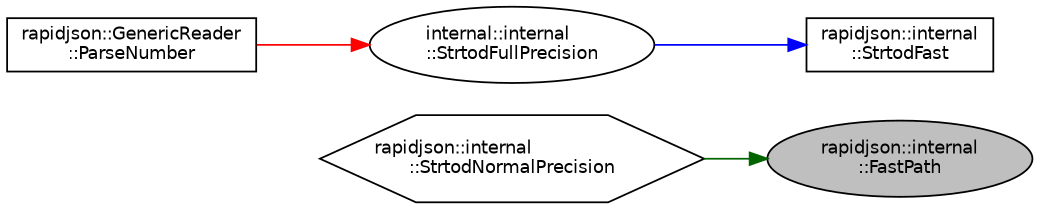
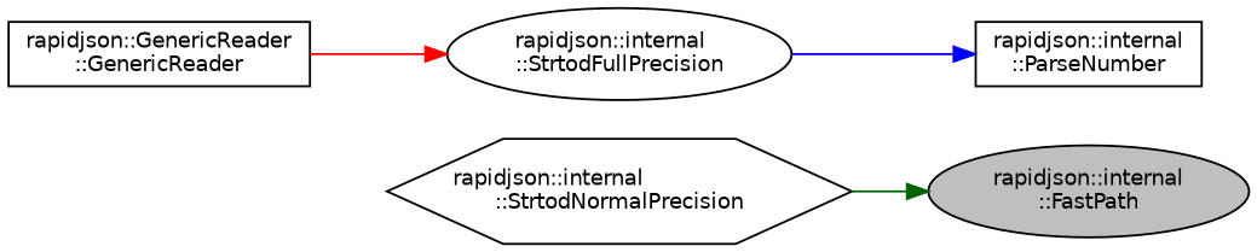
  digraph {
    rankdir=RL
    node [color=black fillcolor=white fontname=Helvetica fontsize=10 shape=ellipse style=filled]
    edge [dir=back fontname=Helvetica fontsize=10 labelfontname=Helvetica labelfontsize=10 style=solid]
    n1 [fillcolor=grey75 fontcolor=black height=0.2 label="rapidjson::internal\l::FastPath" width=0.4]
    n2 [height=0.2 label="rapidjson::internal\l::StrtodNormalPrecision" shape=hexagon width=0.4]
-   n3 [height=0.2 label="rapidjson::internal\l::StrtodFast" shape=box width=0.4]
-   n4 [height=0.2 label="internal::internal\l::StrtodFullPrecision" width=0.4]
-   n5 [height=0.2 label="rapidjson::GenericReader\l::ParseNumber" shape=box width=0.4]
+   n3 [height=0.2 label="rapidjson::internal\l::ParseNumber" shape=box width=0.4]
+   n4 [height=0.2 label="rapidjson::internal\l::StrtodFullPrecision" width=0.4]
+   n5 [height=0.2 label="rapidjson::GenericReader\l::GenericReader" shape=box width=0.4]
    n1 -> n2 [color=darkgreen]
    n3 -> n4 [color=blue]
    n4 -> n5 [color=red]
  }
